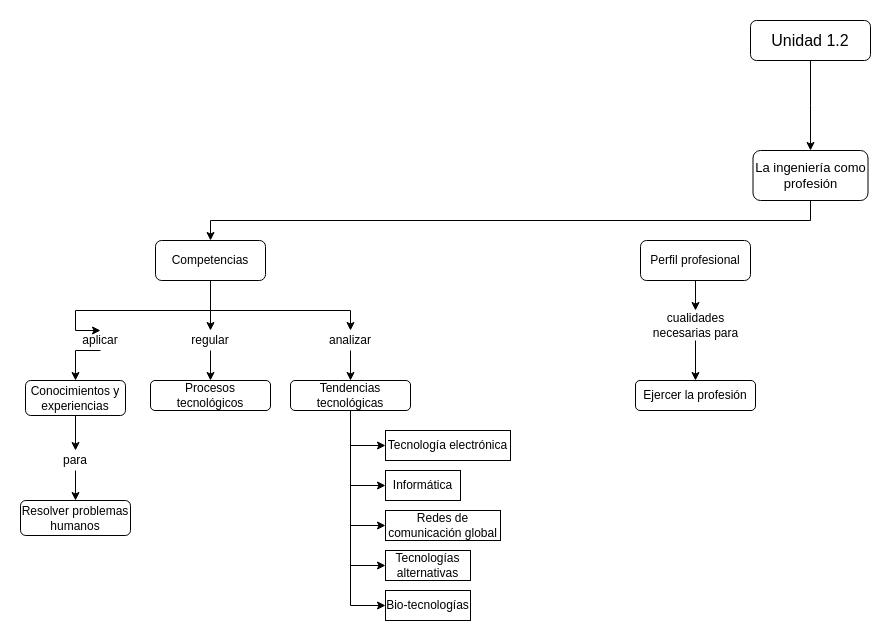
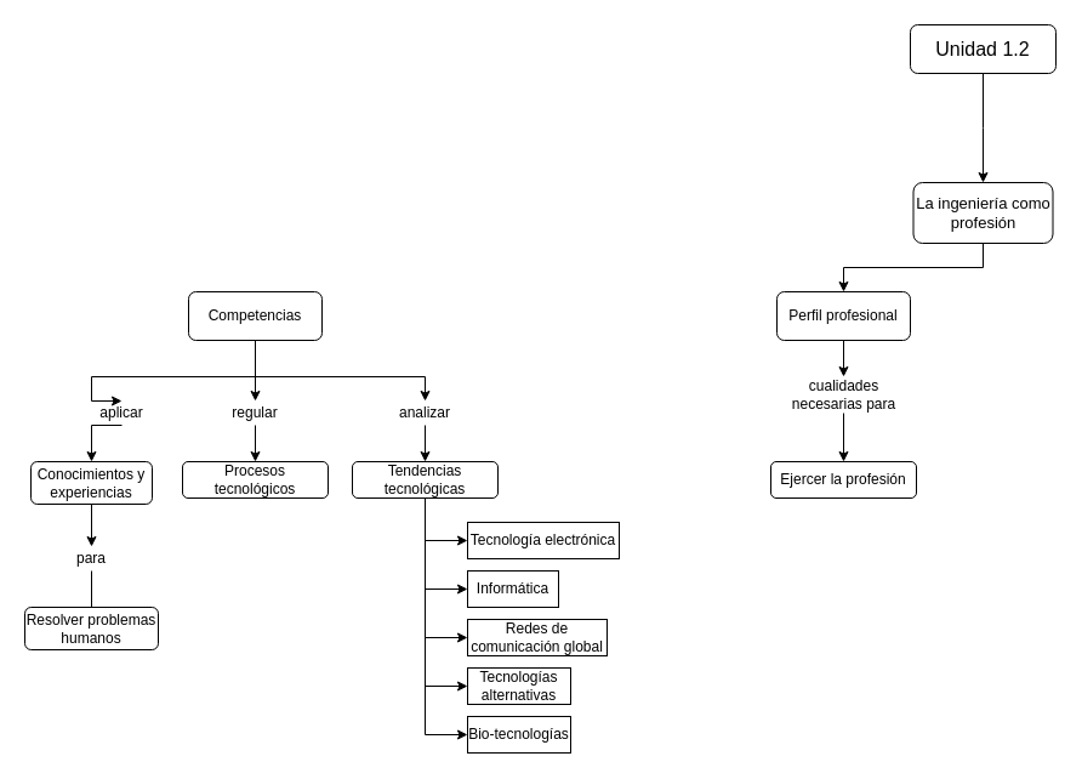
  <mxCell id="0" />
  <mxCell id="1" parent="0" />
  <mxCell id="2" style="edgeStyle=orthogonalEdgeStyle;rounded=0;orthogonalLoop=1;jettySize=auto;html=1;exitX=0.5;exitY=1;exitDx=0;exitDy=0;" edge="1" parent="1" source="3"><mxGeometry relative="1" as="geometry"><mxPoint x="810" y="150" as="targetPoint" /></mxGeometry></mxCell>
  <mxCell id="3" value="&lt;font style=&quot;font-size: 16px;&quot;&gt;Unidad 1.2&lt;/font&gt;" style="rounded=1;whiteSpace=wrap;html=1;" vertex="1" parent="1"><mxGeometry x="750" y="20" width="120" height="40" as="geometry" /></mxCell>
- <mxCell id="4" style="edgeStyle=orthogonalEdgeStyle;rounded=0;orthogonalLoop=1;jettySize=auto;html=1;exitX=0.5;exitY=1;exitDx=0;exitDy=0;entryX=0.5;entryY=0;entryDx=0;entryDy=0;" edge="1" parent="1" source="5" target="19"><mxGeometry relative="1" as="geometry" /></mxCell>
+ <mxCell id="4" style="edgeStyle=orthogonalEdgeStyle;rounded=0;orthogonalLoop=1;jettySize=auto;html=1;exitX=0.5;exitY=1;exitDx=0;exitDy=0;" edge="1" parent="1" source="5" target="34"><mxGeometry relative="1" as="geometry" /></mxCell>
  <mxCell id="5" value="&lt;font style=&quot;font-size: 13px;&quot;&gt;La ingeniería como profesión&lt;/font&gt;" style="rounded=1;whiteSpace=wrap;html=1;" vertex="1" parent="1"><mxGeometry x="752.5" y="150" width="115" height="50" as="geometry" /></mxCell>
  <mxCell id="6" value="" style="edgeStyle=orthogonalEdgeStyle;rounded=0;orthogonalLoop=1;jettySize=auto;html=1;exitX=0.5;exitY=1;exitDx=0;exitDy=0;exitPerimeter=0;" edge="1" parent="1" source="7"><mxGeometry relative="1" as="geometry"><mxPoint x="75" y="380" as="sourcePoint" /><mxPoint x="75" y="380" as="targetPoint" /></mxGeometry></mxCell>
  <mxCell id="7" value="aplicar" style="text;html=1;align=center;verticalAlign=middle;whiteSpace=wrap;rounded=0;" vertex="1" parent="1"><mxGeometry x="75" y="330" width="50" height="20" as="geometry" /></mxCell>
  <mxCell id="8" style="edgeStyle=orthogonalEdgeStyle;rounded=0;orthogonalLoop=1;jettySize=auto;html=1;exitX=0.5;exitY=1;exitDx=0;exitDy=0;" edge="1" parent="1" source="9"><mxGeometry relative="1" as="geometry"><mxPoint x="75" y="450" as="targetPoint" /></mxGeometry></mxCell>
  <mxCell id="9" value="Conocimientos y experiencias" style="rounded=1;whiteSpace=wrap;html=1;" vertex="1" parent="1"><mxGeometry x="25" y="380" width="100" height="35" as="geometry" /></mxCell>
- <mxCell id="10" value="" style="edgeStyle=orthogonalEdgeStyle;rounded=0;orthogonalLoop=1;jettySize=auto;html=1;" edge="1" parent="1" source="11" target="12"><mxGeometry relative="1" as="geometry"><Array as="points"><mxPoint x="75" y="470" /><mxPoint x="75" y="470" /></Array></mxGeometry></mxCell>
+ <mxCell id="10" value="" style="edgeStyle=orthogonalEdgeStyle;rounded=0;orthogonalLoop=1;jettySize=auto;html=1;endArrow=none;" edge="1" parent="1" source="11" target="12"><mxGeometry relative="1" as="geometry"><Array as="points"><mxPoint x="75" y="470" /><mxPoint x="75" y="470" /></Array></mxGeometry></mxCell>
  <mxCell id="11" value="para" style="text;html=1;align=center;verticalAlign=middle;whiteSpace=wrap;rounded=0;" vertex="1" parent="1"><mxGeometry x="50" y="450" width="50" height="20" as="geometry" /></mxCell>
  <mxCell id="12" value="Resolver problemas humanos" style="rounded=1;whiteSpace=wrap;html=1;" vertex="1" parent="1"><mxGeometry x="20" y="500" width="110" height="35" as="geometry" /></mxCell>
  <mxCell id="13" value="" style="edgeStyle=orthogonalEdgeStyle;rounded=0;orthogonalLoop=1;jettySize=auto;html=1;" edge="1" parent="1" source="14" target="15"><mxGeometry relative="1" as="geometry" /></mxCell>
  <mxCell id="14" value="regular" style="text;html=1;align=center;verticalAlign=middle;whiteSpace=wrap;rounded=0;" vertex="1" parent="1"><mxGeometry x="180" y="330" width="60" height="20" as="geometry" /></mxCell>
  <mxCell id="15" value="Procesos tecnológicos" style="rounded=1;whiteSpace=wrap;html=1;" vertex="1" parent="1"><mxGeometry x="150" y="380" width="120" height="30" as="geometry" /></mxCell>
  <mxCell id="16" style="edgeStyle=orthogonalEdgeStyle;rounded=0;orthogonalLoop=1;jettySize=auto;html=1;entryX=0.5;entryY=0;entryDx=0;entryDy=0;" edge="1" parent="1" target="14"><mxGeometry relative="1" as="geometry"><mxPoint x="210" y="290" as="sourcePoint" /><mxPoint x="220" y="320" as="targetPoint" /><Array as="points"><mxPoint x="210" y="290" /></Array></mxGeometry></mxCell>
  <mxCell id="17" style="edgeStyle=orthogonalEdgeStyle;rounded=0;orthogonalLoop=1;jettySize=auto;html=1;entryX=0.5;entryY=0;entryDx=0;entryDy=0;exitX=0.25;exitY=1;exitDx=0;exitDy=0;" edge="1" parent="1" source="19" target="7"><mxGeometry relative="1" as="geometry"><mxPoint x="130" y="280" as="sourcePoint" /><Array as="points"><mxPoint x="210" y="280" /><mxPoint x="210" y="310" /><mxPoint x="75" y="310" /></Array></mxGeometry></mxCell>
  <mxCell id="18" style="edgeStyle=orthogonalEdgeStyle;rounded=0;orthogonalLoop=1;jettySize=auto;html=1;entryX=0.5;entryY=0;entryDx=0;entryDy=0;" edge="1" parent="1" source="19" target="21"><mxGeometry relative="1" as="geometry"><Array as="points"><mxPoint x="210" y="310" /><mxPoint x="350" y="310" /></Array></mxGeometry></mxCell>
  <mxCell id="19" value="Competencias" style="rounded=1;whiteSpace=wrap;html=1;" vertex="1" parent="1"><mxGeometry x="155" y="240" width="110" height="40" as="geometry" /></mxCell>
  <mxCell id="20" style="edgeStyle=orthogonalEdgeStyle;rounded=0;orthogonalLoop=1;jettySize=auto;html=1;exitX=0.5;exitY=1;exitDx=0;exitDy=0;entryX=0.5;entryY=0;entryDx=0;entryDy=0;" edge="1" parent="1" source="21" target="27"><mxGeometry relative="1" as="geometry" /></mxCell>
  <mxCell id="21" value="analizar" style="text;html=1;align=center;verticalAlign=middle;whiteSpace=wrap;rounded=0;" vertex="1" parent="1"><mxGeometry x="325" y="330" width="50" height="20" as="geometry" /></mxCell>
  <mxCell id="22" style="edgeStyle=orthogonalEdgeStyle;rounded=0;orthogonalLoop=1;jettySize=auto;html=1;entryX=0;entryY=0.5;entryDx=0;entryDy=0;" edge="1" parent="1" source="27" target="28"><mxGeometry relative="1" as="geometry" /></mxCell>
  <mxCell id="23" style="edgeStyle=orthogonalEdgeStyle;rounded=0;orthogonalLoop=1;jettySize=auto;html=1;entryX=0;entryY=0.5;entryDx=0;entryDy=0;" edge="1" parent="1" source="27" target="29"><mxGeometry relative="1" as="geometry" /></mxCell>
  <mxCell id="24" style="edgeStyle=orthogonalEdgeStyle;rounded=0;orthogonalLoop=1;jettySize=auto;html=1;entryX=0;entryY=0.5;entryDx=0;entryDy=0;" edge="1" parent="1" source="27" target="31"><mxGeometry relative="1" as="geometry" /></mxCell>
  <mxCell id="25" style="edgeStyle=orthogonalEdgeStyle;rounded=0;orthogonalLoop=1;jettySize=auto;html=1;entryX=0;entryY=0.5;entryDx=0;entryDy=0;" edge="1" parent="1" source="27" target="30"><mxGeometry relative="1" as="geometry" /></mxCell>
  <mxCell id="26" style="edgeStyle=orthogonalEdgeStyle;rounded=0;orthogonalLoop=1;jettySize=auto;html=1;entryX=0;entryY=0.5;entryDx=0;entryDy=0;" edge="1" parent="1" source="27" target="32"><mxGeometry relative="1" as="geometry" /></mxCell>
  <mxCell id="27" value="Tendencias tecnológicas" style="rounded=1;whiteSpace=wrap;html=1;" vertex="1" parent="1"><mxGeometry x="290" y="380" width="120" height="30" as="geometry" /></mxCell>
  <mxCell id="28" value="Tecnología electrónica" style="rounded=0;whiteSpace=wrap;html=1;" vertex="1" parent="1"><mxGeometry x="385" y="430" width="125" height="30" as="geometry" /></mxCell>
  <mxCell id="29" value="Informática" style="rounded=0;whiteSpace=wrap;html=1;" vertex="1" parent="1"><mxGeometry x="385" y="470" width="75" height="30" as="geometry" /></mxCell>
  <mxCell id="30" value="Tecnologías alternativas" style="rounded=0;whiteSpace=wrap;html=1;" vertex="1" parent="1"><mxGeometry x="385" y="550" width="85" height="30" as="geometry" /></mxCell>
  <mxCell id="31" value="Redes de comunicación global" style="rounded=0;whiteSpace=wrap;html=1;" vertex="1" parent="1"><mxGeometry x="385" y="510" width="115" height="30" as="geometry" /></mxCell>
  <mxCell id="32" value="Bio-tecnologías" style="rounded=0;whiteSpace=wrap;html=1;" vertex="1" parent="1"><mxGeometry x="385" y="590" width="85" height="30" as="geometry" /></mxCell>
  <mxCell id="33" style="edgeStyle=orthogonalEdgeStyle;rounded=0;orthogonalLoop=1;jettySize=auto;html=1;exitX=0.5;exitY=1;exitDx=0;exitDy=0;entryX=0.5;entryY=0;entryDx=0;entryDy=0;" edge="1" parent="1" source="34" target="36"><mxGeometry relative="1" as="geometry" /></mxCell>
  <mxCell id="34" value="Perfil profesional" style="rounded=1;whiteSpace=wrap;html=1;" vertex="1" parent="1"><mxGeometry x="640" y="240" width="110" height="40" as="geometry" /></mxCell>
  <mxCell id="35" style="edgeStyle=orthogonalEdgeStyle;rounded=0;orthogonalLoop=1;jettySize=auto;html=1;exitX=0.5;exitY=1;exitDx=0;exitDy=0;entryX=0.5;entryY=0;entryDx=0;entryDy=0;" edge="1" parent="1" source="36" target="37"><mxGeometry relative="1" as="geometry" /></mxCell>
  <mxCell id="36" value="cualidades necesarias para" style="text;html=1;align=center;verticalAlign=middle;whiteSpace=wrap;rounded=0;" vertex="1" parent="1"><mxGeometry x="647.5" y="310" width="95" height="30" as="geometry" /></mxCell>
  <mxCell id="37" value="Ejercer la profesión" style="rounded=1;whiteSpace=wrap;html=1;" vertex="1" parent="1"><mxGeometry x="635" y="380" width="120" height="30" as="geometry" /></mxCell>
